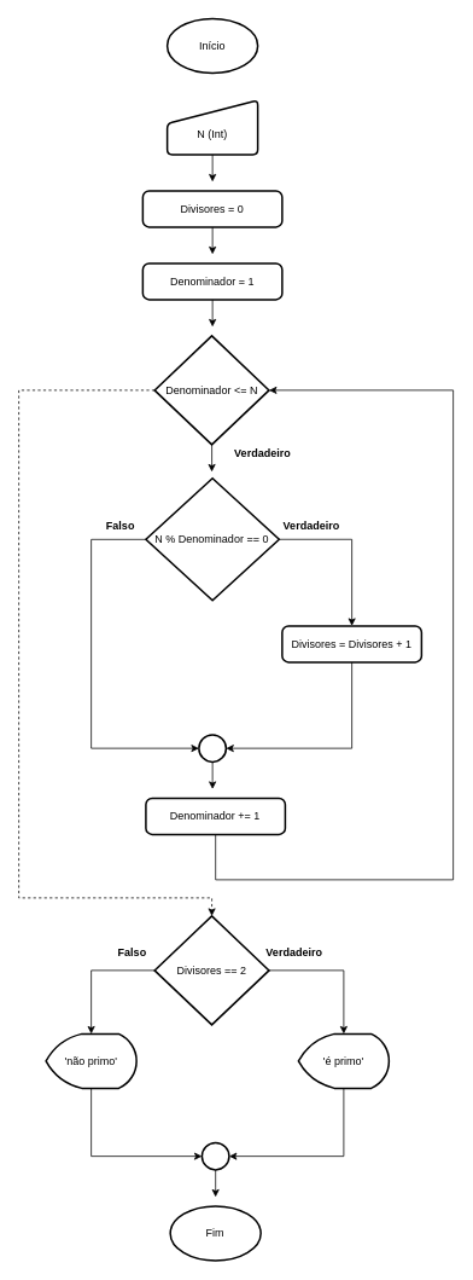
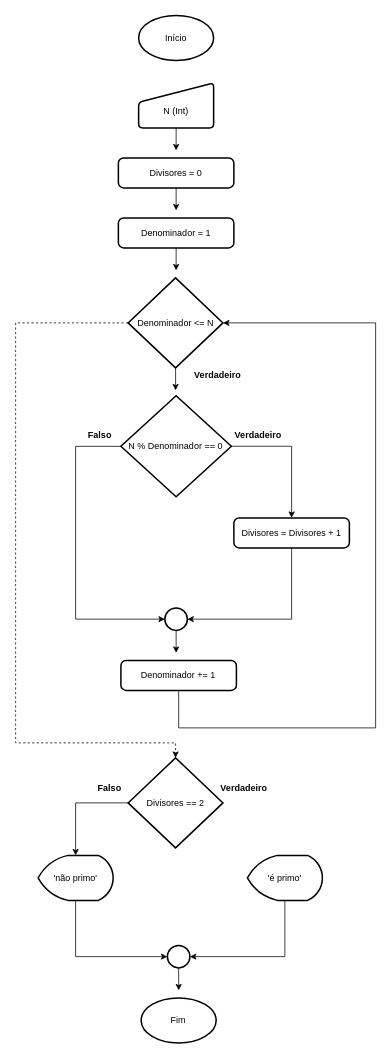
  <mxCell id="0" />
  <mxCell id="1" parent="0" />
  <mxCell id="2" style="edgeStyle=orthogonalEdgeStyle;rounded=0;orthogonalLoop=1;jettySize=auto;html=1;entryX=1;entryY=0.5;entryDx=0;entryDy=0;entryPerimeter=0;" edge="1" parent="1" source="3" target="34"><mxGeometry relative="1" as="geometry"><Array as="points"><mxPoint x="379" y="1275" /></Array></mxGeometry></mxCell>
  <mxCell id="3" value="'é primo'" style="strokeWidth=2;html=1;shape=mxgraph.flowchart.display;whiteSpace=wrap;" vertex="1" parent="1"><mxGeometry x="329" y="1140" width="100" height="60" as="geometry" /></mxCell>
  <mxCell id="4" style="edgeStyle=orthogonalEdgeStyle;rounded=0;orthogonalLoop=1;jettySize=auto;html=1;" edge="1" parent="1" source="5"><mxGeometry relative="1" as="geometry"><mxPoint x="234" y="280" as="targetPoint" /></mxGeometry></mxCell>
  <mxCell id="5" value="Divisores = 0" style="rounded=1;whiteSpace=wrap;html=1;absoluteArcSize=1;arcSize=14;strokeWidth=2;" vertex="1" parent="1"><mxGeometry x="157" y="210" width="154" height="40" as="geometry" /></mxCell>
  <mxCell id="6" style="edgeStyle=orthogonalEdgeStyle;rounded=0;orthogonalLoop=1;jettySize=auto;html=1;" edge="1" parent="1" source="8"><mxGeometry relative="1" as="geometry"><mxPoint x="233.25" y="520" as="targetPoint" /></mxGeometry></mxCell>
  <mxCell id="7" style="edgeStyle=orthogonalEdgeStyle;rounded=0;orthogonalLoop=1;jettySize=auto;html=1;entryX=0.5;entryY=0;entryDx=0;entryDy=0;entryPerimeter=0;dashed=1;" edge="1" parent="1" source="8" target="28"><mxGeometry relative="1" as="geometry"><Array as="points"><mxPoint x="20" y="430" /><mxPoint x="20" y="990" /><mxPoint x="233" y="990" /></Array></mxGeometry></mxCell>
  <mxCell id="8" value="Denominador &amp;lt;= N" style="strokeWidth=2;html=1;shape=mxgraph.flowchart.decision;whiteSpace=wrap;" vertex="1" parent="1"><mxGeometry x="170" y="370" width="126.5" height="120" as="geometry" /></mxCell>
  <mxCell id="9" style="edgeStyle=orthogonalEdgeStyle;rounded=0;orthogonalLoop=1;jettySize=auto;html=1;" edge="1" parent="1" source="10"><mxGeometry relative="1" as="geometry"><mxPoint x="234" y="200" as="targetPoint" /></mxGeometry></mxCell>
  <mxCell id="10" value="&lt;br&gt;N (Int)" style="html=1;strokeWidth=2;shape=manualInput;whiteSpace=wrap;rounded=1;size=26;arcSize=11;" vertex="1" parent="1"><mxGeometry x="184" y="110" width="100" height="60" as="geometry" /></mxCell>
  <mxCell id="11" value="Início" style="strokeWidth=2;html=1;shape=mxgraph.flowchart.start_1;whiteSpace=wrap;" vertex="1" parent="1"><mxGeometry x="184" y="20" width="100" height="60" as="geometry" /></mxCell>
  <mxCell id="12" style="edgeStyle=orthogonalEdgeStyle;rounded=0;orthogonalLoop=1;jettySize=auto;html=1;" edge="1" parent="1" source="13"><mxGeometry relative="1" as="geometry"><mxPoint x="234" y="360" as="targetPoint" /></mxGeometry></mxCell>
  <mxCell id="13" value="Denominador = 1" style="rounded=1;whiteSpace=wrap;html=1;absoluteArcSize=1;arcSize=14;strokeWidth=2;" vertex="1" parent="1"><mxGeometry x="157" y="290" width="154" height="40" as="geometry" /></mxCell>
  <mxCell id="14" style="edgeStyle=orthogonalEdgeStyle;rounded=0;orthogonalLoop=1;jettySize=auto;html=1;entryX=0.5;entryY=0;entryDx=0;entryDy=0;exitX=1;exitY=0.5;exitDx=0;exitDy=0;exitPerimeter=0;" edge="1" parent="1" source="16" target="18"><mxGeometry relative="1" as="geometry"><mxPoint x="234.005" y="690" as="targetPoint" /></mxGeometry></mxCell>
  <mxCell id="15" style="edgeStyle=orthogonalEdgeStyle;rounded=0;orthogonalLoop=1;jettySize=auto;html=1;entryX=0;entryY=0.5;entryDx=0;entryDy=0;entryPerimeter=0;" edge="1" parent="1" source="16" target="21"><mxGeometry relative="1" as="geometry"><Array as="points"><mxPoint x="100" y="595" /><mxPoint x="100" y="825" /></Array></mxGeometry></mxCell>
  <mxCell id="16" value="N % Denominador == 0" style="strokeWidth=2;html=1;shape=mxgraph.flowchart.decision;whiteSpace=wrap;" vertex="1" parent="1"><mxGeometry x="160.38" y="527.25" width="147.25" height="134.5" as="geometry" /></mxCell>
  <mxCell id="17" style="edgeStyle=orthogonalEdgeStyle;rounded=0;orthogonalLoop=1;jettySize=auto;html=1;entryX=1;entryY=0.5;entryDx=0;entryDy=0;entryPerimeter=0;" edge="1" parent="1" source="18" target="21"><mxGeometry relative="1" as="geometry"><Array as="points"><mxPoint x="388" y="825" /></Array></mxGeometry></mxCell>
  <mxCell id="18" value="Divisores = Divisores + 1" style="rounded=1;whiteSpace=wrap;html=1;absoluteArcSize=1;arcSize=14;strokeWidth=2;" vertex="1" parent="1"><mxGeometry x="311" y="690" width="154" height="40" as="geometry" /></mxCell>
  <mxCell id="19" value="Verdadeiro" style="text;html=1;align=center;verticalAlign=middle;resizable=0;points=[];autosize=1;fontStyle=1" vertex="1" parent="1"><mxGeometry x="302.63" y="570" width="80" height="20" as="geometry" /></mxCell>
  <mxCell id="20" style="edgeStyle=orthogonalEdgeStyle;rounded=0;orthogonalLoop=1;jettySize=auto;html=1;" edge="1" parent="1" source="21"><mxGeometry relative="1" as="geometry"><mxPoint x="234" y="870" as="targetPoint" /></mxGeometry></mxCell>
  <mxCell id="21" value="" style="strokeWidth=2;html=1;shape=mxgraph.flowchart.start_2;whiteSpace=wrap;" vertex="1" parent="1"><mxGeometry x="219" y="810" width="30" height="30" as="geometry" /></mxCell>
  <mxCell id="22" value="Falso" style="text;html=1;align=center;verticalAlign=middle;resizable=0;points=[];autosize=1;fontStyle=1" vertex="1" parent="1"><mxGeometry x="107" y="570" width="50" height="20" as="geometry" /></mxCell>
  <mxCell id="23" style="edgeStyle=orthogonalEdgeStyle;rounded=0;orthogonalLoop=1;jettySize=auto;html=1;entryX=1;entryY=0.5;entryDx=0;entryDy=0;entryPerimeter=0;" edge="1" parent="1" source="24" target="8"><mxGeometry relative="1" as="geometry"><Array as="points"><mxPoint x="237" y="970" /><mxPoint x="500" y="970" /><mxPoint x="500" y="430" /></Array></mxGeometry></mxCell>
  <mxCell id="24" value="Denominador += 1" style="rounded=1;whiteSpace=wrap;html=1;absoluteArcSize=1;arcSize=14;strokeWidth=2;" vertex="1" parent="1"><mxGeometry x="160.38" y="880" width="154" height="40" as="geometry" /></mxCell>
  <mxCell id="25" value="Verdadeiro" style="text;html=1;align=center;verticalAlign=middle;resizable=0;points=[];autosize=1;fontStyle=1" vertex="1" parent="1"><mxGeometry x="249" y="490" width="80" height="20" as="geometry" /></mxCell>
- <mxCell id="26" style="edgeStyle=orthogonalEdgeStyle;rounded=0;orthogonalLoop=1;jettySize=auto;html=1;entryX=0.5;entryY=0;entryDx=0;entryDy=0;entryPerimeter=0;" edge="1" parent="1" source="28" target="3"><mxGeometry relative="1" as="geometry" /></mxCell>
  <mxCell id="27" style="edgeStyle=orthogonalEdgeStyle;rounded=0;orthogonalLoop=1;jettySize=auto;html=1;entryX=0.5;entryY=0;entryDx=0;entryDy=0;entryPerimeter=0;" edge="1" parent="1" source="28" target="32"><mxGeometry relative="1" as="geometry"><Array as="points"><mxPoint x="100" y="1070" /><mxPoint x="100" y="1140" /></Array></mxGeometry></mxCell>
  <mxCell id="28" value="Divisores == 2" style="strokeWidth=2;html=1;shape=mxgraph.flowchart.decision;whiteSpace=wrap;" vertex="1" parent="1"><mxGeometry x="170" y="1010" width="126.5" height="120" as="geometry" /></mxCell>
  <mxCell id="29" value="Verdadeiro" style="text;html=1;align=center;verticalAlign=middle;resizable=0;points=[];autosize=1;fontStyle=1" vertex="1" parent="1"><mxGeometry x="284" y="1040" width="80" height="20" as="geometry" /></mxCell>
  <mxCell id="30" value="Falso" style="text;html=1;align=center;verticalAlign=middle;resizable=0;points=[];autosize=1;fontStyle=1" vertex="1" parent="1"><mxGeometry x="120" y="1040" width="50" height="20" as="geometry" /></mxCell>
  <mxCell id="31" style="edgeStyle=orthogonalEdgeStyle;rounded=0;orthogonalLoop=1;jettySize=auto;html=1;entryX=0;entryY=0.5;entryDx=0;entryDy=0;entryPerimeter=0;" edge="1" parent="1" source="32" target="34"><mxGeometry relative="1" as="geometry"><Array as="points"><mxPoint x="100" y="1275" /></Array></mxGeometry></mxCell>
  <mxCell id="32" value="'não primo'" style="strokeWidth=2;html=1;shape=mxgraph.flowchart.display;whiteSpace=wrap;" vertex="1" parent="1"><mxGeometry x="50" y="1140" width="100" height="60" as="geometry" /></mxCell>
  <mxCell id="33" style="edgeStyle=orthogonalEdgeStyle;rounded=0;orthogonalLoop=1;jettySize=auto;html=1;" edge="1" parent="1" source="34"><mxGeometry relative="1" as="geometry"><mxPoint x="237.38" y="1320" as="targetPoint" /></mxGeometry></mxCell>
  <mxCell id="34" value="" style="strokeWidth=2;html=1;shape=mxgraph.flowchart.start_2;whiteSpace=wrap;" vertex="1" parent="1"><mxGeometry x="222.38" y="1260" width="30" height="30" as="geometry" /></mxCell>
  <mxCell id="35" value="Fim" style="strokeWidth=2;html=1;shape=mxgraph.flowchart.start_1;whiteSpace=wrap;" vertex="1" parent="1"><mxGeometry x="187.38" y="1330" width="100" height="60" as="geometry" /></mxCell>
